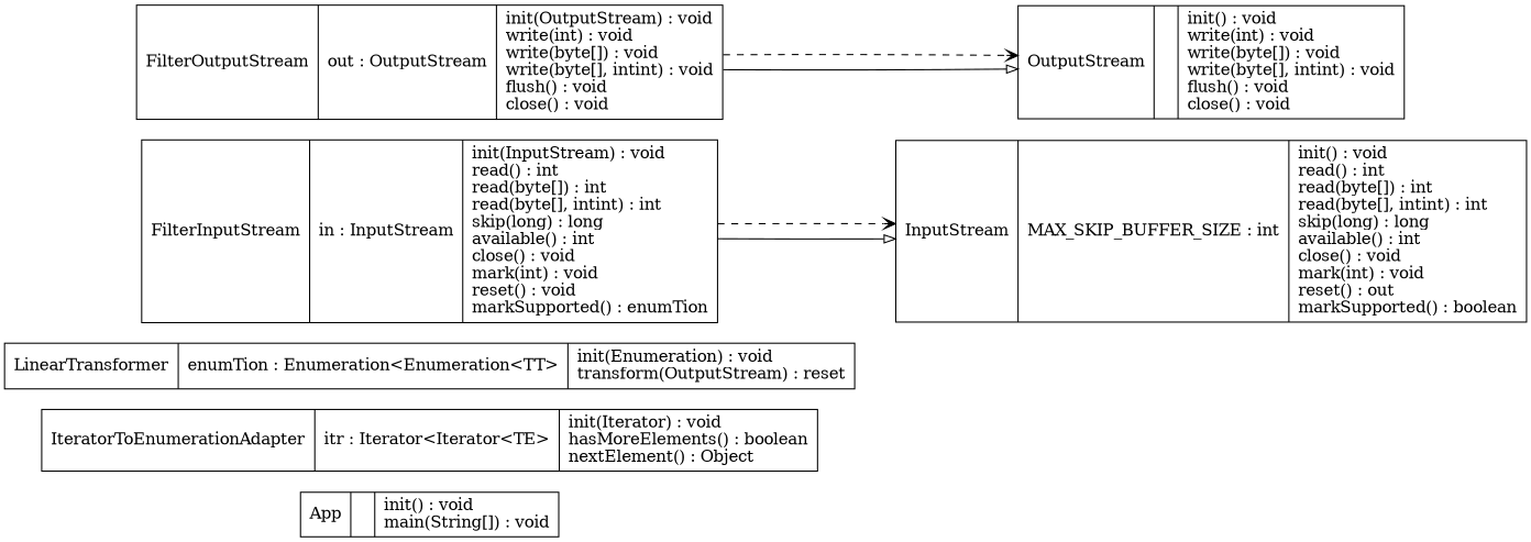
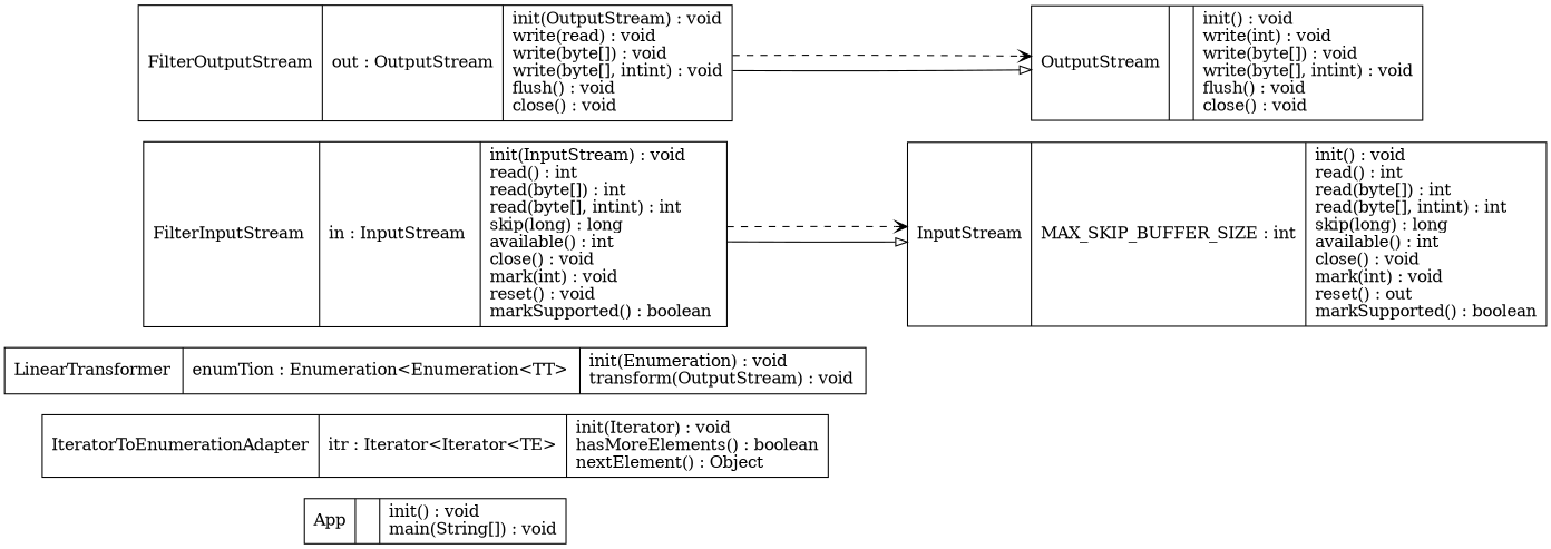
  digraph {
    fontname="Bitstream Vera Sans"
    fontsize=8
    rankdir=LR
    node [color="#000000" fillcolor="#000000" shape=record]
    edge [arrowhead=onormal style=solid]
    n1 [label="{App\l||init() : void\lmain(String[]) : void\l}"]
    n2 [label="{IteratorToEnumerationAdapter\l|itr : Iterator\<Iterator\<TE\>\l|init(Iterator) : void\lhasMoreElements() : boolean\lnextElement() : Object\l}"]
-   n3 [label="{LinearTransformer\l|enumTion : Enumeration\<Enumeration\<TT\>\l|init(Enumeration) : void\ltransform(OutputStream) : reset\l}"]
-   n4 [label="{FilterInputStream\l|in : InputStream\l|init(InputStream) : void\lread() : int\lread(byte[]) : int\lread(byte[], intint) : int\lskip(long) : long\lavailable() : int\lclose() : void\lmark(int) : void\lreset() : void\lmarkSupported() : enumTion\l}"]
+   n3 [label="{LinearTransformer\l|enumTion : Enumeration\<Enumeration\<TT\>\l|init(Enumeration) : void\ltransform(OutputStream) : void\l}"]
+   n4 [label="{FilterInputStream\l|in : InputStream\l|init(InputStream) : void\lread() : int\lread(byte[]) : int\lread(byte[], intint) : int\lskip(long) : long\lavailable() : int\lclose() : void\lmark(int) : void\lreset() : void\lmarkSupported() : boolean\l}"]
    n5 [label="{InputStream\l|MAX_SKIP_BUFFER_SIZE : int\l|init() : void\lread() : int\lread(byte[]) : int\lread(byte[], intint) : int\lskip(long) : long\lavailable() : int\lclose() : void\lmark(int) : void\lreset() : out\lmarkSupported() : boolean\l}"]
-   n6 [label="{FilterOutputStream\l|out : OutputStream\l|init(OutputStream) : void\lwrite(int) : void\lwrite(byte[]) : void\lwrite(byte[], intint) : void\lflush() : void\lclose() : void\l}"]
+   n6 [label="{FilterOutputStream\l|out : OutputStream\l|init(OutputStream) : void\lwrite(read) : void\lwrite(byte[]) : void\lwrite(byte[], intint) : void\lflush() : void\lclose() : void\l}"]
    n7 [label="{OutputStream\l||init() : void\lwrite(int) : void\lwrite(byte[]) : void\lwrite(byte[], intint) : void\lflush() : void\lclose() : void\l}"]
    n4 -> n5
    n4 -> n5 [arrowhead=vee style=dashed]
    n6 -> n7
    n6 -> n7 [arrowhead=vee style=dashed]
  }
